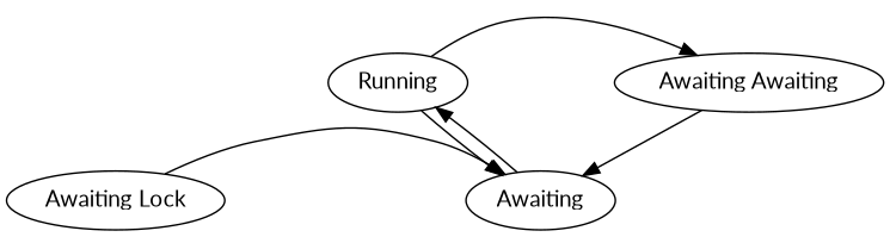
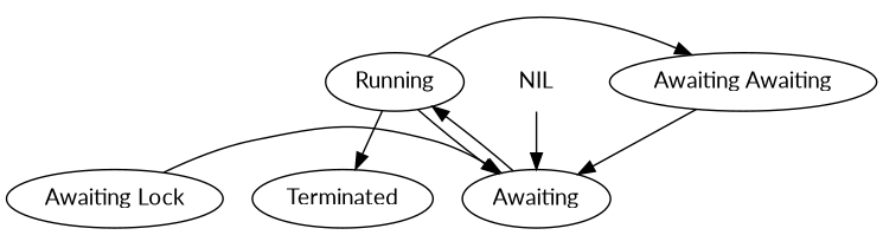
  digraph {
    fontname=Lato
    rankdir=TB
    node [fontname=Lato]
    edge [fontname=Lato]
    n1 [label="Awaiting Awaiting"]
    Running
    n3 [label="Awaiting Lock"]
    n4 [label=Awaiting]
+   Terminated
+   NIL [shape=plaintext]
    subgraph sub_1 {
      rank=same
      n1
      Running
    }
    subgraph sub_2 {
      rank=same
      n3
      n4
    }
    n1 -> n4
    Running -> n1
    Running -> n4
+   Running -> Terminated
    n3 -> n4
    n4 -> Running
+   NIL -> n4
  }
